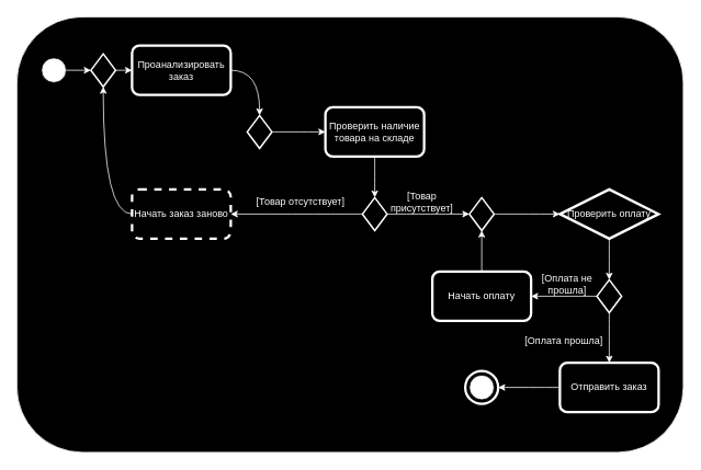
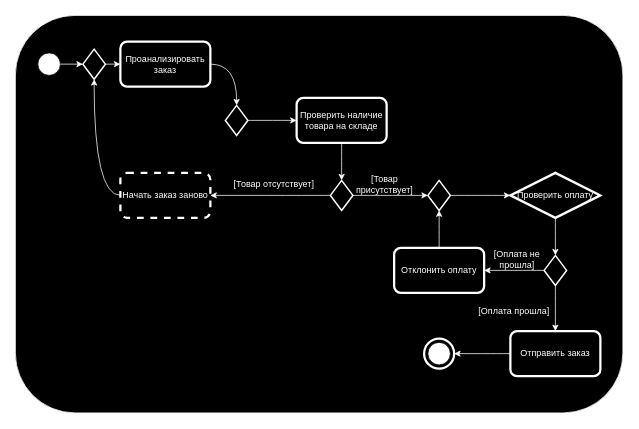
  <mxCell id="0" />
  <mxCell id="1" parent="0" />
  <mxCell id="2" value="" style="rounded=1;whiteSpace=wrap;html=1;strokeColor=#ffffff;fillColor=#000000;" vertex="1" parent="1"><mxGeometry x="20" y="20" width="810" height="530" as="geometry" /></mxCell>
  <mxCell id="3" value="" style="ellipse;whiteSpace=wrap;html=1;aspect=fixed;" vertex="1" parent="1"><mxGeometry x="50" y="70" width="30" height="30" as="geometry" /></mxCell>
  <mxCell id="4" style="edgeStyle=orthogonalEdgeStyle;rounded=0;orthogonalLoop=1;jettySize=auto;html=1;exitX=1;exitY=0.5;exitDx=0;exitDy=0;entryX=0.5;entryY=0;entryDx=0;entryDy=0;curved=1;strokeColor=#FFFFFF;" edge="1" parent="1" source="5" target="7"><mxGeometry relative="1" as="geometry" /></mxCell>
  <mxCell id="5" value="&lt;font color=&quot;#ffffff&quot;&gt;Проанализировать заказ&lt;/font&gt;" style="rounded=1;whiteSpace=wrap;html=1;strokeColor=#FFFFFF;fillColor=#000000;strokeWidth=3;" vertex="1" parent="1"><mxGeometry x="160" y="55" width="120" height="60" as="geometry" /></mxCell>
  <mxCell id="6" value="" style="endArrow=classic;html=1;rounded=0;strokeColor=#FFFFFF;exitX=1;exitY=0.5;exitDx=0;exitDy=0;entryX=0;entryY=0.5;entryDx=0;entryDy=0;" edge="1" parent="1" source="18" target="5"><mxGeometry width="50" height="50" relative="1" as="geometry"><mxPoint x="400" y="350" as="sourcePoint" /><mxPoint x="450" y="300" as="targetPoint" /></mxGeometry></mxCell>
  <mxCell id="7" value="" style="rhombus;whiteSpace=wrap;html=1;strokeColor=#FFFFFF;strokeWidth=2;fillColor=#000000;" vertex="1" parent="1"><mxGeometry x="300" y="140" width="30" height="40" as="geometry" /></mxCell>
  <mxCell id="8" value="&lt;font color=&quot;#ffffff&quot;&gt;Проверить наличие товара на складе&lt;/font&gt;" style="rounded=1;whiteSpace=wrap;html=1;strokeColor=#FFFFFF;fillColor=#000000;strokeWidth=3;" vertex="1" parent="1"><mxGeometry x="395" y="130" width="120" height="60" as="geometry" /></mxCell>
  <mxCell id="9" value="&lt;font color=&quot;#ffffff&quot;&gt;Начать заказ заново&lt;/font&gt;" style="rounded=1;whiteSpace=wrap;html=1;strokeColor=#FFFFFF;fillColor=#000000;strokeWidth=3;dashed=1;" vertex="1" parent="1"><mxGeometry x="160" y="230" width="120" height="60" as="geometry" /></mxCell>
  <mxCell id="10" value="&lt;font color=&quot;#ffffff&quot;&gt;Проверить оплату&lt;/font&gt;" style="rhombus;whiteSpace=wrap;html=1;strokeColor=#FFFFFF;fillColor=#000000;strokeWidth=3;" vertex="1" parent="1"><mxGeometry x="680" y="230" width="120" height="60" as="geometry" /></mxCell>
- <mxCell id="11" value="&lt;font color=&quot;#ffffff&quot;&gt;Начать оплату&lt;/font&gt;" style="rounded=1;whiteSpace=wrap;html=1;strokeColor=#FFFFFF;fillColor=#000000;strokeWidth=3;glass=0;shadow=0;" vertex="1" parent="1"><mxGeometry x="525" y="330" width="120" height="60" as="geometry" /></mxCell>
+ <mxCell id="11" value="&lt;font color=&quot;#ffffff&quot;&gt;Отклонить оплату&lt;/font&gt;" style="rounded=1;whiteSpace=wrap;html=1;strokeColor=#FFFFFF;fillColor=#000000;strokeWidth=3;glass=0;shadow=0;" vertex="1" parent="1"><mxGeometry x="525" y="330" width="120" height="60" as="geometry" /></mxCell>
  <mxCell id="12" value="&lt;font color=&quot;#ffffff&quot;&gt;Отправить заказ&lt;/font&gt;" style="rounded=1;whiteSpace=wrap;html=1;strokeColor=#FFFFFF;fillColor=#000000;strokeWidth=3;" vertex="1" parent="1"><mxGeometry x="680" y="441" width="120" height="60" as="geometry" /></mxCell>
  <mxCell id="13" style="edgeStyle=orthogonalEdgeStyle;rounded=0;orthogonalLoop=1;jettySize=auto;html=1;exitX=1;exitY=0.5;exitDx=0;exitDy=0;entryX=0;entryY=0.5;entryDx=0;entryDy=0;curved=1;strokeColor=#FFFFFF;" edge="1" parent="1" source="7" target="8"><mxGeometry relative="1" as="geometry"><mxPoint x="310" y="95" as="sourcePoint" /><mxPoint x="365" y="190" as="targetPoint" /></mxGeometry></mxCell>
  <mxCell id="14" value="" style="rhombus;whiteSpace=wrap;html=1;strokeColor=#FFFFFF;strokeWidth=2;fillColor=#000000;" vertex="1" parent="1"><mxGeometry x="440" y="240" width="30" height="40" as="geometry" /></mxCell>
  <mxCell id="15" style="edgeStyle=orthogonalEdgeStyle;rounded=0;orthogonalLoop=1;jettySize=auto;html=1;exitX=0.5;exitY=1;exitDx=0;exitDy=0;entryX=0.5;entryY=0;entryDx=0;entryDy=0;curved=1;strokeColor=#FFFFFF;" edge="1" parent="1" source="8" target="14"><mxGeometry relative="1" as="geometry"><mxPoint x="380" y="170" as="sourcePoint" /><mxPoint x="450" y="170" as="targetPoint" /></mxGeometry></mxCell>
  <mxCell id="16" value="&lt;font color=&quot;#ffffff&quot;&gt;[Товар отсутствует]&lt;/font&gt;" style="text;html=1;align=center;verticalAlign=middle;whiteSpace=wrap;rounded=0;" vertex="1" parent="1"><mxGeometry x="310" y="230" width="110" height="30" as="geometry" /></mxCell>
  <mxCell id="17" style="edgeStyle=orthogonalEdgeStyle;rounded=0;orthogonalLoop=1;jettySize=auto;html=1;exitX=0;exitY=0.5;exitDx=0;exitDy=0;entryX=1;entryY=0.5;entryDx=0;entryDy=0;curved=1;strokeColor=#FFFFFF;" edge="1" parent="1" source="14" target="9"><mxGeometry relative="1" as="geometry"><mxPoint x="380" y="170" as="sourcePoint" /><mxPoint x="330" y="260" as="targetPoint" /></mxGeometry></mxCell>
  <mxCell id="18" value="" style="rhombus;whiteSpace=wrap;html=1;strokeColor=#FFFFFF;strokeWidth=2;fillColor=#000000;" vertex="1" parent="1"><mxGeometry x="110" y="65" width="30" height="40" as="geometry" /></mxCell>
  <mxCell id="19" value="" style="endArrow=classic;html=1;rounded=0;strokeColor=#FFFFFF;exitX=1;exitY=0.5;exitDx=0;exitDy=0;entryX=0;entryY=0.5;entryDx=0;entryDy=0;" edge="1" parent="1" source="3" target="18"><mxGeometry width="50" height="50" relative="1" as="geometry"><mxPoint x="150" y="95" as="sourcePoint" /><mxPoint x="190" y="95" as="targetPoint" /></mxGeometry></mxCell>
  <mxCell id="20" style="edgeStyle=orthogonalEdgeStyle;rounded=0;orthogonalLoop=1;jettySize=auto;html=1;exitX=0;exitY=0.5;exitDx=0;exitDy=0;entryX=0.5;entryY=1;entryDx=0;entryDy=0;curved=1;strokeColor=#FFFFFF;" edge="1" parent="1" source="9" target="18"><mxGeometry relative="1" as="geometry"><mxPoint x="495" y="270" as="sourcePoint" /><mxPoint x="380" y="270" as="targetPoint" /><Array as="points"><mxPoint x="125" y="260" /></Array></mxGeometry></mxCell>
  <mxCell id="21" value="&lt;font color=&quot;#ffffff&quot;&gt;[Товар присутствует]&lt;/font&gt;" style="text;html=1;align=center;verticalAlign=middle;whiteSpace=wrap;rounded=0;" vertex="1" parent="1"><mxGeometry x="455" y="230" width="115" height="30" as="geometry" /></mxCell>
  <mxCell id="22" style="edgeStyle=orthogonalEdgeStyle;rounded=0;orthogonalLoop=1;jettySize=auto;html=1;exitX=1;exitY=0.5;exitDx=0;exitDy=0;curved=1;strokeColor=#FFFFFF;entryX=0;entryY=0.5;entryDx=0;entryDy=0;" edge="1" parent="1" source="14" target="27"><mxGeometry relative="1" as="geometry"><mxPoint x="495" y="270" as="sourcePoint" /><mxPoint x="590" y="260" as="targetPoint" /></mxGeometry></mxCell>
  <mxCell id="23" value="" style="rhombus;whiteSpace=wrap;html=1;strokeColor=#FFFFFF;strokeWidth=2;fillColor=#000000;" vertex="1" parent="1"><mxGeometry x="725" y="340" width="30" height="40" as="geometry" /></mxCell>
  <mxCell id="24" style="edgeStyle=orthogonalEdgeStyle;rounded=0;orthogonalLoop=1;jettySize=auto;html=1;exitX=0.5;exitY=1;exitDx=0;exitDy=0;entryX=0.5;entryY=0;entryDx=0;entryDy=0;curved=1;strokeColor=#FFFFFF;" edge="1" parent="1" source="10" target="23"><mxGeometry relative="1" as="geometry"><mxPoint x="525" y="270" as="sourcePoint" /><mxPoint x="650" y="270" as="targetPoint" /></mxGeometry></mxCell>
  <mxCell id="25" style="edgeStyle=orthogonalEdgeStyle;rounded=0;orthogonalLoop=1;jettySize=auto;html=1;exitX=0;exitY=0.5;exitDx=0;exitDy=0;entryX=1;entryY=0.5;entryDx=0;entryDy=0;curved=1;strokeColor=#FFFFFF;" edge="1" parent="1" source="23" target="11"><mxGeometry relative="1" as="geometry"><mxPoint x="525" y="270" as="sourcePoint" /><mxPoint x="650" y="270" as="targetPoint" /></mxGeometry></mxCell>
  <mxCell id="26" value="&lt;font color=&quot;#ffffff&quot;&gt;[Оплата не прошла]&lt;/font&gt;" style="text;html=1;align=center;verticalAlign=middle;whiteSpace=wrap;rounded=0;" vertex="1" parent="1"><mxGeometry x="634" y="330" width="110" height="30" as="geometry" /></mxCell>
  <mxCell id="27" value="" style="rhombus;whiteSpace=wrap;html=1;strokeColor=#FFFFFF;strokeWidth=2;fillColor=#000000;" vertex="1" parent="1"><mxGeometry x="570" y="240" width="30" height="40" as="geometry" /></mxCell>
  <mxCell id="28" style="edgeStyle=orthogonalEdgeStyle;rounded=0;orthogonalLoop=1;jettySize=auto;html=1;exitX=1;exitY=0.5;exitDx=0;exitDy=0;curved=1;strokeColor=#FFFFFF;entryX=0;entryY=0.5;entryDx=0;entryDy=0;" edge="1" parent="1" source="27" target="10"><mxGeometry relative="1" as="geometry"><mxPoint x="525" y="270" as="sourcePoint" /><mxPoint x="600" y="270" as="targetPoint" /></mxGeometry></mxCell>
  <mxCell id="29" style="edgeStyle=orthogonalEdgeStyle;rounded=0;orthogonalLoop=1;jettySize=auto;html=1;exitX=0.5;exitY=0;exitDx=0;exitDy=0;curved=1;strokeColor=#FFFFFF;entryX=0.5;entryY=1;entryDx=0;entryDy=0;" edge="1" parent="1" source="11" target="27"><mxGeometry relative="1" as="geometry"><mxPoint x="600" y="270" as="sourcePoint" /><mxPoint x="690" y="270" as="targetPoint" /></mxGeometry></mxCell>
  <mxCell id="30" style="edgeStyle=orthogonalEdgeStyle;rounded=0;orthogonalLoop=1;jettySize=auto;html=1;exitX=0.5;exitY=1;exitDx=0;exitDy=0;curved=1;strokeColor=#FFFFFF;entryX=0.5;entryY=0;entryDx=0;entryDy=0;" edge="1" parent="1" source="23" target="12"><mxGeometry relative="1" as="geometry"><mxPoint x="600" y="270" as="sourcePoint" /><mxPoint x="690" y="270" as="targetPoint" /></mxGeometry></mxCell>
  <mxCell id="31" value="&lt;font color=&quot;#ffffff&quot;&gt;[Оплата прошла]&lt;/font&gt;" style="text;html=1;align=center;verticalAlign=middle;whiteSpace=wrap;rounded=0;" vertex="1" parent="1"><mxGeometry x="630" y="400" width="110" height="30" as="geometry" /></mxCell>
  <mxCell id="32" value="" style="ellipse;whiteSpace=wrap;html=1;aspect=fixed;strokeColor=#FFFFFF;strokeWidth=3;fillColor=#000000;" vertex="1" parent="1"><mxGeometry x="565" y="451" width="40" height="40" as="geometry" /></mxCell>
  <mxCell id="33" value="" style="ellipse;whiteSpace=wrap;html=1;aspect=fixed;" vertex="1" parent="1"><mxGeometry x="570" y="456" width="30" height="30" as="geometry" /></mxCell>
  <mxCell id="34" style="edgeStyle=orthogonalEdgeStyle;rounded=0;orthogonalLoop=1;jettySize=auto;html=1;exitX=0;exitY=0.5;exitDx=0;exitDy=0;entryX=1;entryY=0.5;entryDx=0;entryDy=0;curved=1;strokeColor=#FFFFFF;" edge="1" parent="1" source="12" target="32"><mxGeometry relative="1" as="geometry"><mxPoint x="750" y="300" as="sourcePoint" /><mxPoint x="750" y="350" as="targetPoint" /></mxGeometry></mxCell>
